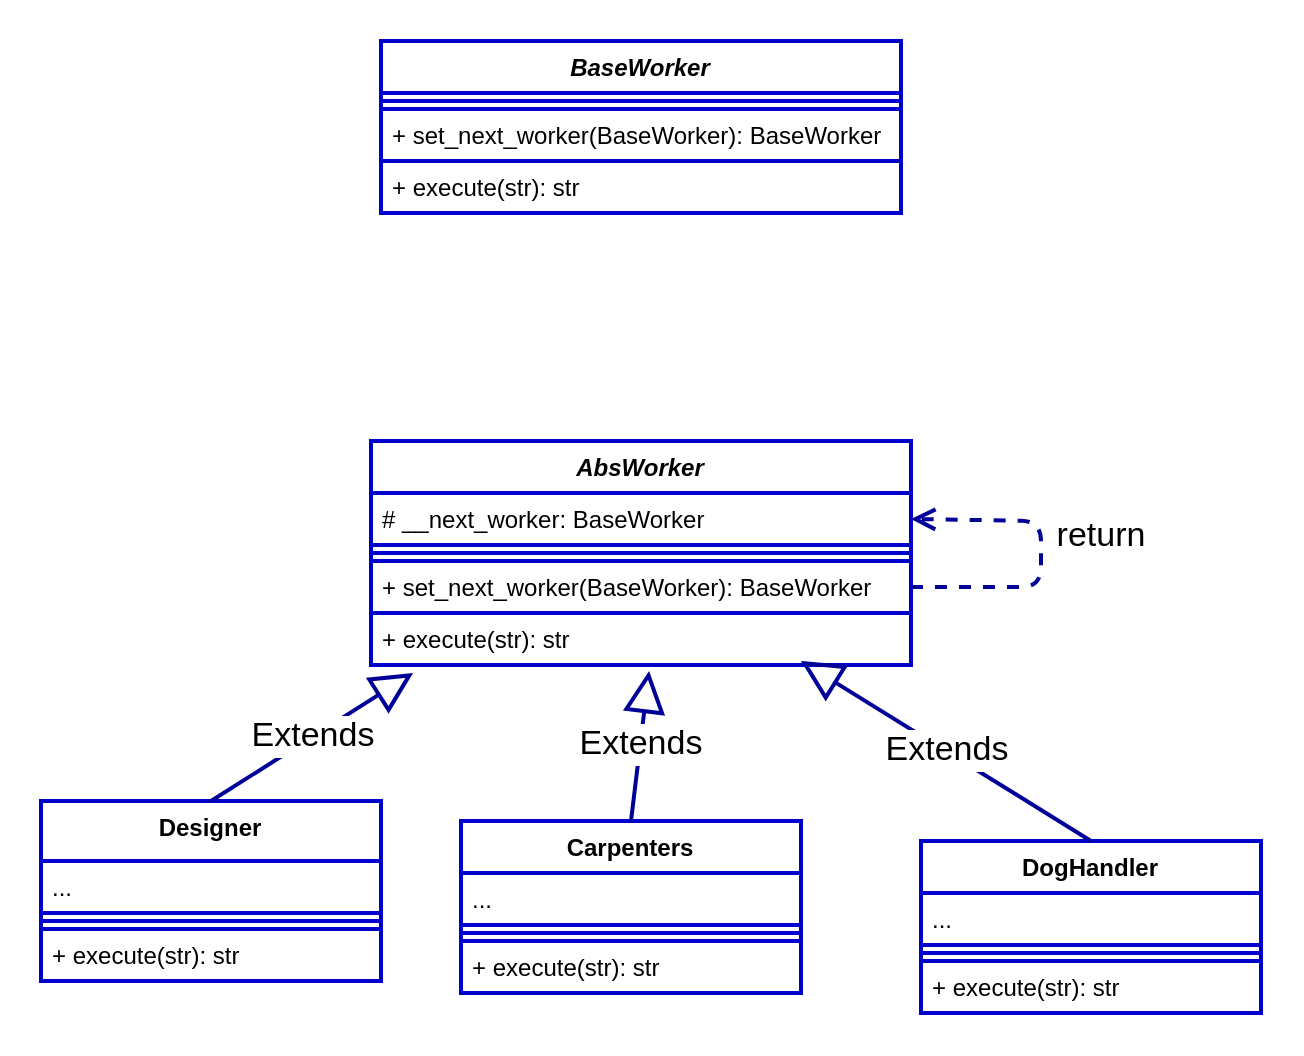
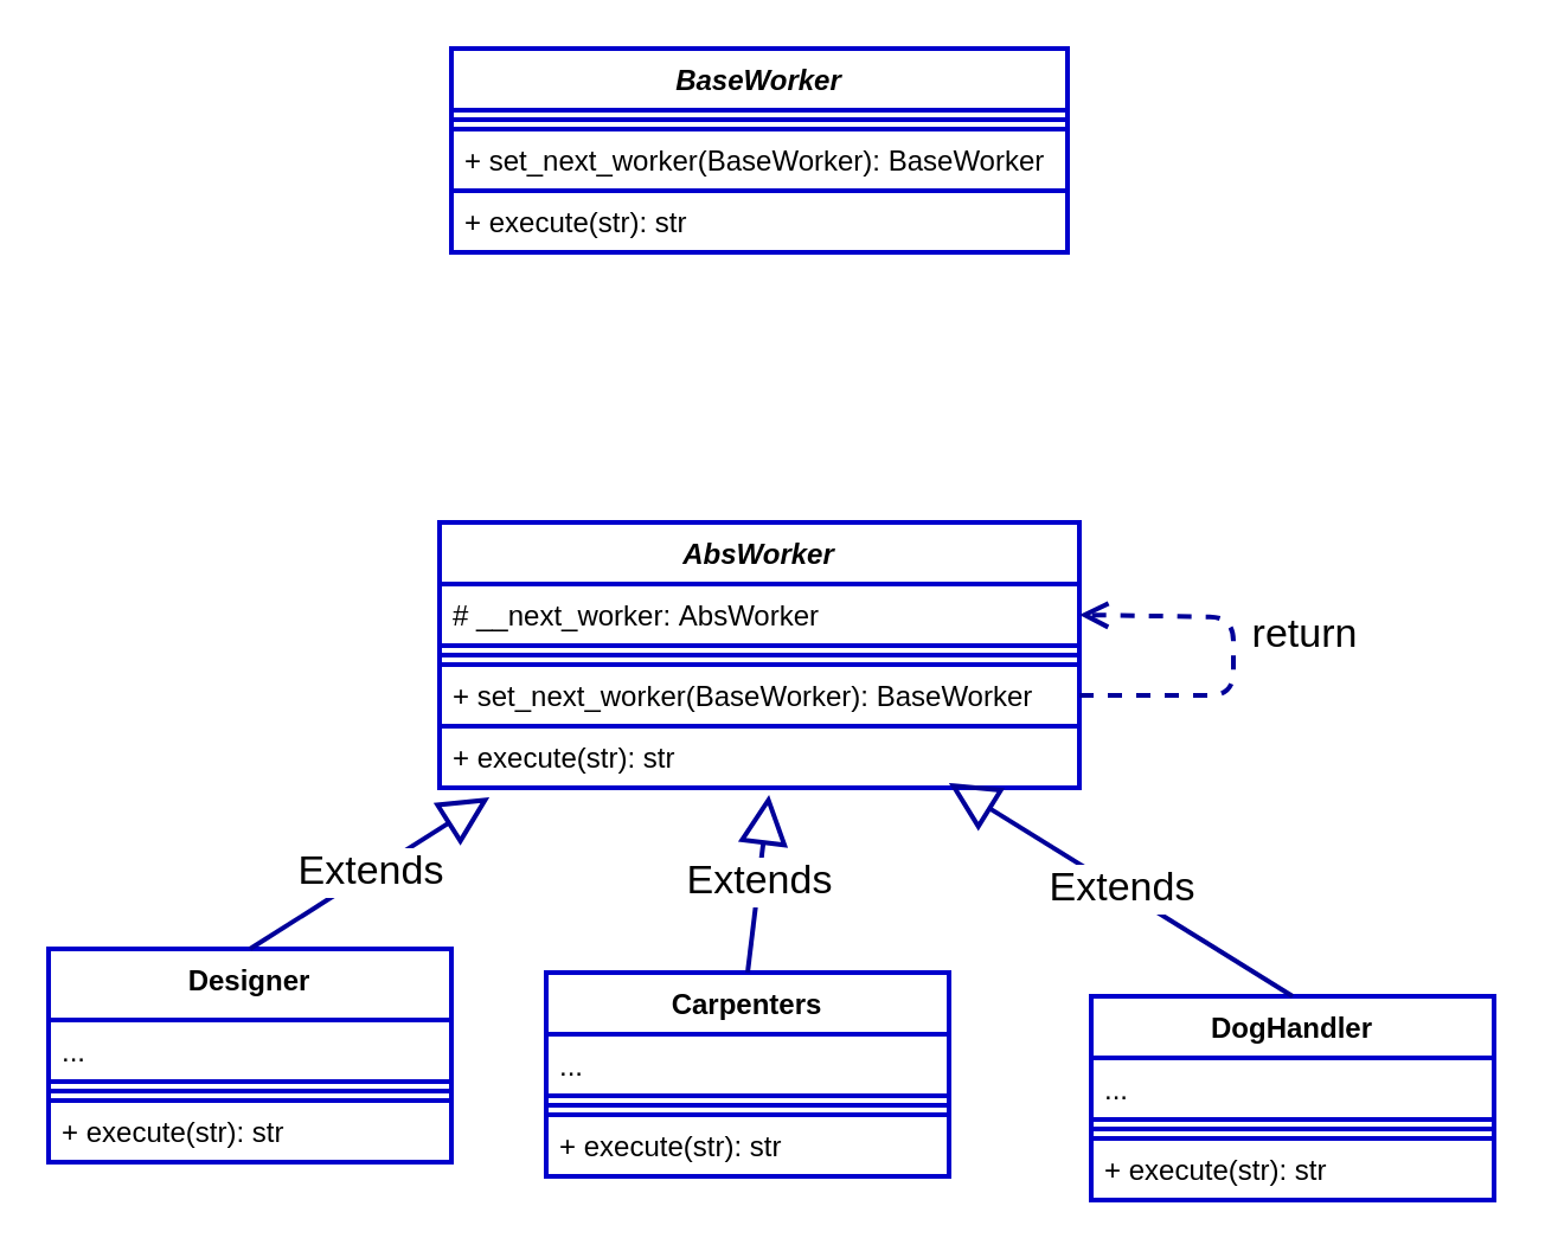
  <mxCell id="0" />
  <mxCell id="1" parent="0" />
  <mxCell id="2" value="AbsWorker" style="swimlane;fontStyle=3;align=center;verticalAlign=top;childLayout=stackLayout;horizontal=1;startSize=26;horizontalStack=0;resizeParent=1;resizeParentMax=0;resizeLast=0;collapsible=1;marginBottom=0;fontColor=#000000;strokeColor=#0000CC;strokeWidth=2;fillColor=#FFFFFF;" parent="1" vertex="1"><mxGeometry x="185" y="220" width="270" height="112" as="geometry" /></mxCell>
- <mxCell id="3" value="# __next_worker: BaseWorker" style="text;align=left;verticalAlign=top;spacingLeft=4;spacingRight=4;overflow=hidden;rotatable=0;points=[[0,0.5],[1,0.5]];portConstraint=eastwest;fontColor=#000000;strokeColor=#0000CC;strokeWidth=2;fillColor=#FFFFFF;" parent="2" vertex="1"><mxGeometry y="26" width="270" height="26" as="geometry" /></mxCell>
+ <mxCell id="3" value="# __next_worker: AbsWorker" style="text;align=left;verticalAlign=top;spacingLeft=4;spacingRight=4;overflow=hidden;rotatable=0;points=[[0,0.5],[1,0.5]];portConstraint=eastwest;fontColor=#000000;strokeColor=#0000CC;strokeWidth=2;fillColor=#FFFFFF;" parent="2" vertex="1"><mxGeometry y="26" width="270" height="26" as="geometry" /></mxCell>
  <mxCell id="4" value="" style="line;strokeWidth=2;align=left;verticalAlign=middle;spacingTop=-1;spacingLeft=3;spacingRight=3;rotatable=0;labelPosition=right;points=[];portConstraint=eastwest;fontColor=#000000;strokeColor=#0000CC;fillColor=#FFFFFF;" parent="2" vertex="1"><mxGeometry y="52" width="270" height="8" as="geometry" /></mxCell>
  <mxCell id="5" value="+ set_next_worker(BaseWorker): BaseWorker" style="text;align=left;verticalAlign=top;spacingLeft=4;spacingRight=4;overflow=hidden;rotatable=0;points=[[0,0.5],[1,0.5]];portConstraint=eastwest;fontColor=#000000;strokeColor=#0000CC;strokeWidth=2;fillColor=#FFFFFF;" parent="2" vertex="1"><mxGeometry y="60" width="270" height="26" as="geometry" /></mxCell>
  <mxCell id="6" value="+ execute(str): str" style="text;align=left;verticalAlign=top;spacingLeft=4;spacingRight=4;overflow=hidden;rotatable=0;points=[[0,0.5],[1,0.5]];portConstraint=eastwest;fontColor=#000000;strokeColor=#0000CC;strokeWidth=2;fillColor=#FFFFFF;" parent="2" vertex="1"><mxGeometry y="86" width="270" height="26" as="geometry" /></mxCell>
  <mxCell id="7" value="return" style="html=1;verticalAlign=bottom;endArrow=open;dashed=1;endSize=8;strokeColor=#000099;strokeWidth=2;entryX=1;entryY=0.5;entryDx=0;entryDy=0;exitX=1;exitY=0.5;exitDx=0;exitDy=0;fontSize=17;fontColor=#000000;labelBackgroundColor=#FFFFFF;" parent="2" source="5" target="3" edge="1"><mxGeometry x="-0.043" y="-30" relative="1" as="geometry"><mxPoint x="320" y="111" as="sourcePoint" /><mxPoint x="240" y="111" as="targetPoint" /><Array as="points"><mxPoint x="335" y="73" /><mxPoint x="335" y="40" /></Array><mxPoint as="offset" /></mxGeometry></mxCell>
  <mxCell id="8" value="BaseWorker" style="swimlane;fontStyle=3;align=center;verticalAlign=top;childLayout=stackLayout;horizontal=1;startSize=26;horizontalStack=0;resizeParent=1;resizeParentMax=0;resizeLast=0;collapsible=1;marginBottom=0;fontColor=#000000;strokeColor=#0000CC;strokeWidth=2;fillColor=#FFFFFF;" parent="1" vertex="1"><mxGeometry x="190" y="20" width="260" height="86" as="geometry" /></mxCell>
  <mxCell id="9" value="" style="line;strokeWidth=2;align=left;verticalAlign=middle;spacingTop=-1;spacingLeft=3;spacingRight=3;rotatable=0;labelPosition=right;points=[];portConstraint=eastwest;fontColor=#000000;strokeColor=#0000CC;fillColor=#FFFFFF;" parent="8" vertex="1"><mxGeometry y="26" width="260" height="8" as="geometry" /></mxCell>
  <mxCell id="10" value="+ set_next_worker(BaseWorker): BaseWorker" style="text;align=left;verticalAlign=top;spacingLeft=4;spacingRight=4;overflow=hidden;rotatable=0;points=[[0,0.5],[1,0.5]];portConstraint=eastwest;fontColor=#000000;strokeColor=#0000CC;strokeWidth=2;fillColor=#FFFFFF;" parent="8" vertex="1"><mxGeometry y="34" width="260" height="26" as="geometry" /></mxCell>
  <mxCell id="11" value="+ execute(str): str" style="text;align=left;verticalAlign=top;spacingLeft=4;spacingRight=4;overflow=hidden;rotatable=0;points=[[0,0.5],[1,0.5]];portConstraint=eastwest;fontColor=#000000;strokeColor=#0000CC;strokeWidth=2;fillColor=#FFFFFF;" parent="8" vertex="1"><mxGeometry y="60" width="260" height="26" as="geometry" /></mxCell>
  <mxCell id="12" value="Designer" style="swimlane;fontStyle=1;align=center;verticalAlign=top;childLayout=stackLayout;horizontal=1;startSize=30;horizontalStack=0;resizeParent=1;resizeParentMax=0;resizeLast=0;collapsible=1;marginBottom=0;fontColor=#000000;strokeColor=#0000CC;strokeWidth=2;fillColor=#FFFFFF;" parent="1" vertex="1"><mxGeometry x="20" y="400" width="170" height="90" as="geometry" /></mxCell>
  <mxCell id="13" value="..." style="text;align=left;verticalAlign=top;spacingLeft=4;spacingRight=4;overflow=hidden;rotatable=0;points=[[0,0.5],[1,0.5]];portConstraint=eastwest;fontColor=#000000;strokeColor=#0000CC;strokeWidth=2;fillColor=#FFFFFF;" parent="12" vertex="1"><mxGeometry y="30" width="170" height="26" as="geometry" /></mxCell>
  <mxCell id="14" value="" style="line;strokeWidth=2;align=left;verticalAlign=middle;spacingTop=-1;spacingLeft=3;spacingRight=3;rotatable=0;labelPosition=right;points=[];portConstraint=eastwest;fontColor=#000000;strokeColor=#0000CC;fillColor=#FFFFFF;" parent="12" vertex="1"><mxGeometry y="56" width="170" height="8" as="geometry" /></mxCell>
  <mxCell id="15" value="+ execute(str): str" style="text;align=left;verticalAlign=top;spacingLeft=4;spacingRight=4;overflow=hidden;rotatable=0;points=[[0,0.5],[1,0.5]];portConstraint=eastwest;fontColor=#000000;strokeColor=#0000CC;strokeWidth=2;fillColor=#FFFFFF;" parent="12" vertex="1"><mxGeometry y="64" width="170" height="26" as="geometry" /></mxCell>
  <mxCell id="16" value="Carpenters" style="swimlane;fontStyle=1;align=center;verticalAlign=top;childLayout=stackLayout;horizontal=1;startSize=26;horizontalStack=0;resizeParent=1;resizeParentMax=0;resizeLast=0;collapsible=1;marginBottom=0;fontColor=#000000;strokeColor=#0000CC;strokeWidth=2;fillColor=#FFFFFF;" parent="1" vertex="1"><mxGeometry x="230" y="410" width="170" height="86" as="geometry" /></mxCell>
  <mxCell id="17" value="..." style="text;align=left;verticalAlign=top;spacingLeft=4;spacingRight=4;overflow=hidden;rotatable=0;points=[[0,0.5],[1,0.5]];portConstraint=eastwest;fontColor=#000000;strokeColor=#0000CC;strokeWidth=2;fillColor=#FFFFFF;" parent="16" vertex="1"><mxGeometry y="26" width="170" height="26" as="geometry" /></mxCell>
  <mxCell id="18" value="" style="line;strokeWidth=2;align=left;verticalAlign=middle;spacingTop=-1;spacingLeft=3;spacingRight=3;rotatable=0;labelPosition=right;points=[];portConstraint=eastwest;fontColor=#000000;strokeColor=#0000CC;fillColor=#FFFFFF;" parent="16" vertex="1"><mxGeometry y="52" width="170" height="8" as="geometry" /></mxCell>
  <mxCell id="19" value="+ execute(str): str" style="text;align=left;verticalAlign=top;spacingLeft=4;spacingRight=4;overflow=hidden;rotatable=0;points=[[0,0.5],[1,0.5]];portConstraint=eastwest;fontColor=#000000;strokeColor=#0000CC;strokeWidth=2;fillColor=#FFFFFF;" parent="16" vertex="1"><mxGeometry y="60" width="170" height="26" as="geometry" /></mxCell>
  <mxCell id="20" value="DogHandler" style="swimlane;fontStyle=1;align=center;verticalAlign=top;childLayout=stackLayout;horizontal=1;startSize=26;horizontalStack=0;resizeParent=1;resizeParentMax=0;resizeLast=0;collapsible=1;marginBottom=0;fontColor=#000000;strokeColor=#0000CC;strokeWidth=2;fillColor=#FFFFFF;" parent="1" vertex="1"><mxGeometry x="460" y="420" width="170" height="86" as="geometry" /></mxCell>
  <mxCell id="21" value="..." style="text;align=left;verticalAlign=top;spacingLeft=4;spacingRight=4;overflow=hidden;rotatable=0;points=[[0,0.5],[1,0.5]];portConstraint=eastwest;fontColor=#000000;strokeColor=#0000CC;strokeWidth=2;fillColor=#FFFFFF;" parent="20" vertex="1"><mxGeometry y="26" width="170" height="26" as="geometry" /></mxCell>
  <mxCell id="22" value="" style="line;strokeWidth=2;align=left;verticalAlign=middle;spacingTop=-1;spacingLeft=3;spacingRight=3;rotatable=0;labelPosition=right;points=[];portConstraint=eastwest;fontColor=#000000;strokeColor=#0000CC;fillColor=#FFFFFF;" parent="20" vertex="1"><mxGeometry y="52" width="170" height="8" as="geometry" /></mxCell>
  <mxCell id="23" value="+ execute(str): str" style="text;align=left;verticalAlign=top;spacingLeft=4;spacingRight=4;overflow=hidden;rotatable=0;points=[[0,0.5],[1,0.5]];portConstraint=eastwest;fontColor=#000000;strokeColor=#0000CC;strokeWidth=2;fillColor=#FFFFFF;" parent="20" vertex="1"><mxGeometry y="60" width="170" height="26" as="geometry" /></mxCell>
  <mxCell id="24" value="Extends" style="endArrow=block;endSize=16;endFill=0;html=1;labelBackgroundColor=#FFFFFF;strokeColor=#000099;strokeWidth=2;fontSize=17;fontColor=#000000;exitX=0.5;exitY=0;exitDx=0;exitDy=0;entryX=0.078;entryY=1.154;entryDx=0;entryDy=0;entryPerimeter=0;" parent="1" source="12" target="6" edge="1"><mxGeometry width="160" relative="1" as="geometry"><mxPoint x="300" y="330" as="sourcePoint" /><mxPoint x="460" y="330" as="targetPoint" /></mxGeometry></mxCell>
  <mxCell id="25" value="Extends" style="endArrow=block;endSize=16;endFill=0;html=1;labelBackgroundColor=#FFFFFF;strokeColor=#000099;strokeWidth=2;fontSize=17;fontColor=#000000;exitX=0.5;exitY=0;exitDx=0;exitDy=0;entryX=0.515;entryY=1.115;entryDx=0;entryDy=0;entryPerimeter=0;" parent="1" source="16" target="6" edge="1"><mxGeometry width="160" relative="1" as="geometry"><mxPoint x="300" y="340" as="sourcePoint" /><mxPoint x="375" y="350" as="targetPoint" /></mxGeometry></mxCell>
  <mxCell id="26" value="Extends" style="endArrow=block;endSize=16;endFill=0;html=1;labelBackgroundColor=#FFFFFF;strokeColor=#000099;strokeWidth=2;fontSize=17;fontColor=#000000;exitX=0.5;exitY=0;exitDx=0;exitDy=0;entryX=0.796;entryY=0.923;entryDx=0;entryDy=0;entryPerimeter=0;" parent="1" source="20" target="6" edge="1"><mxGeometry width="160" relative="1" as="geometry"><mxPoint x="300" y="340" as="sourcePoint" /><mxPoint x="460" y="340" as="targetPoint" /></mxGeometry></mxCell>
